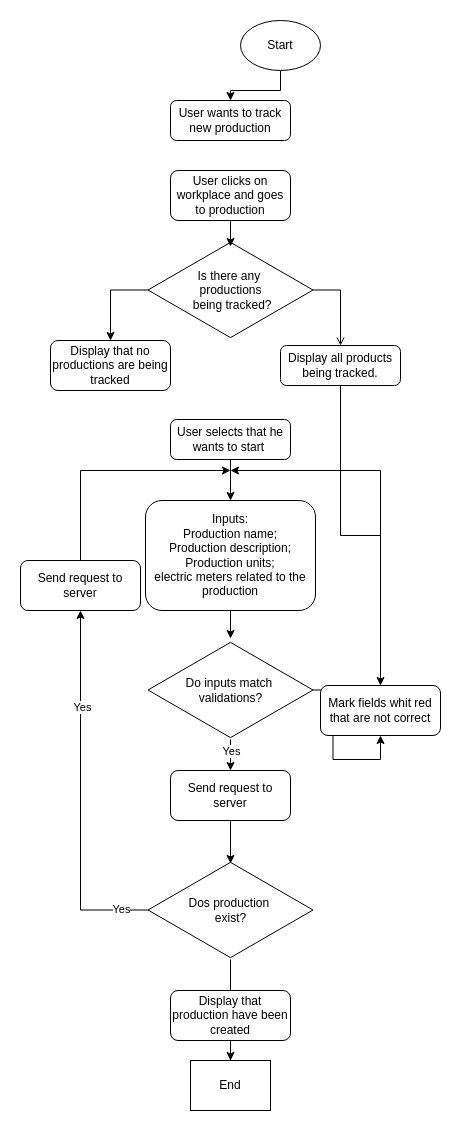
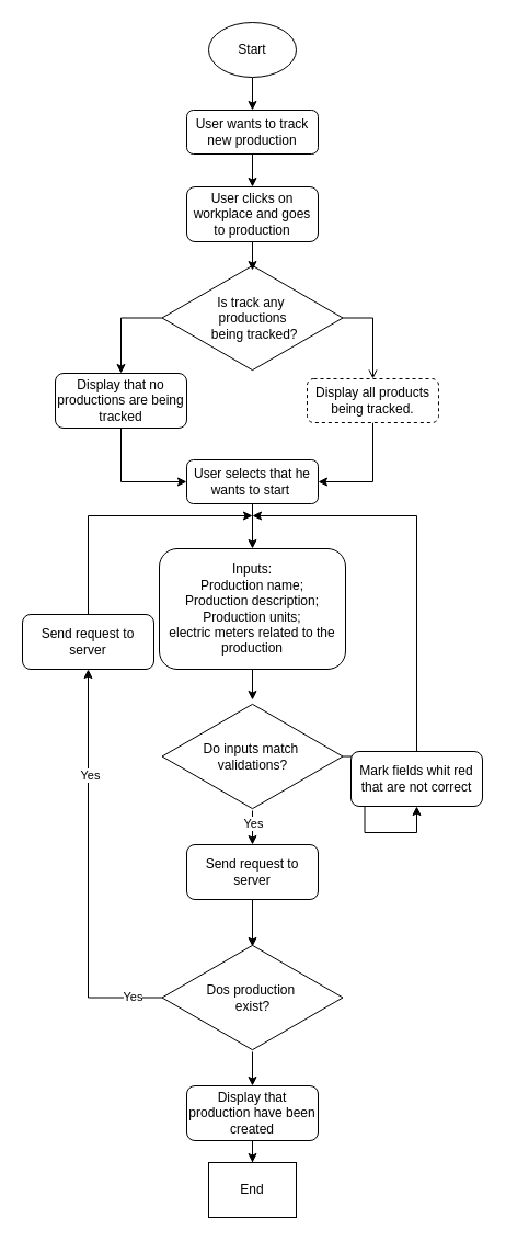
  <mxCell id="0" />
  <mxCell id="1" parent="0" />
+ <mxCell id="2" style="edgeStyle=orthogonalEdgeStyle;rounded=0;orthogonalLoop=1;jettySize=auto;html=1;entryX=0.5;entryY=0;entryDx=0;entryDy=0;" parent="1" source="3" target="6" edge="1"><mxGeometry relative="1" as="geometry" /></mxCell>
  <mxCell id="3" value="User wants to track new production" style="rounded=1;whiteSpace=wrap;html=1;fontSize=12;glass=0;strokeWidth=1;shadow=0;" parent="1" vertex="1"><mxGeometry x="170" y="100" width="120" height="40" as="geometry" /></mxCell>
  <mxCell id="4" style="edgeStyle=orthogonalEdgeStyle;rounded=0;orthogonalLoop=1;jettySize=auto;html=1;" parent="1" source="5" target="3" edge="1"><mxGeometry relative="1" as="geometry" /></mxCell>
- <mxCell id="5" value="Start" style="ellipse;whiteSpace=wrap;html=1;" parent="1" vertex="1"><mxGeometry x="240" y="20" width="80" height="50" as="geometry" /></mxCell>
+ <mxCell id="5" value="Start" style="ellipse;whiteSpace=wrap;html=1;" parent="1" vertex="1"><mxGeometry x="190" y="20" width="80" height="50" as="geometry" /></mxCell>
  <mxCell id="6" value="User clicks on workplace and goes to production" style="rounded=1;whiteSpace=wrap;html=1;fontSize=12;glass=0;strokeWidth=1;shadow=0;" parent="1" vertex="1"><mxGeometry x="170" y="170" width="120" height="50" as="geometry" /></mxCell>
  <mxCell id="7" style="edgeStyle=orthogonalEdgeStyle;rounded=0;orthogonalLoop=1;jettySize=auto;html=1;entryX=0.5;entryY=0;entryDx=0;entryDy=0;endArrow=open;" parent="1" source="9" target="18" edge="1"><mxGeometry relative="1" as="geometry"><Array as="points"><mxPoint x="340" y="290" /></Array></mxGeometry></mxCell>
  <mxCell id="8" style="edgeStyle=orthogonalEdgeStyle;rounded=0;orthogonalLoop=1;jettySize=auto;html=1;entryX=0.5;entryY=0;entryDx=0;entryDy=0;" parent="1" source="9" target="16" edge="1"><mxGeometry relative="1" as="geometry"><Array as="points"><mxPoint x="110" y="290" /></Array></mxGeometry></mxCell>
- <mxCell id="9" value="Is there any&amp;nbsp;&lt;div&gt;productions&lt;/div&gt;&lt;div&gt;&amp;nbsp;being tracked?&lt;/div&gt;" style="html=1;whiteSpace=wrap;aspect=fixed;shape=isoRectangle;" parent="1" vertex="1"><mxGeometry x="147.5" y="240" width="165" height="99" as="geometry" /></mxCell>
+ <mxCell id="9" value="Is track any&amp;nbsp;&lt;div&gt;productions&lt;/div&gt;&lt;div&gt;&amp;nbsp;being tracked?&lt;/div&gt;" style="html=1;whiteSpace=wrap;aspect=fixed;shape=isoRectangle;" parent="1" vertex="1"><mxGeometry x="147.5" y="240" width="165" height="99" as="geometry" /></mxCell>
  <mxCell id="10" style="edgeStyle=orthogonalEdgeStyle;rounded=0;orthogonalLoop=1;jettySize=auto;html=1;entryX=0.5;entryY=0;entryDx=0;entryDy=0;" parent="1" source="14" target="22" edge="1"><mxGeometry relative="1" as="geometry" /></mxCell>
  <mxCell id="11" value="Yes" style="edgeLabel;html=1;align=center;verticalAlign=middle;resizable=0;points=[];" parent="10" vertex="1" connectable="0"><mxGeometry x="-0.755" y="-1" relative="1" as="geometry"><mxPoint x="1" y="5" as="offset" /></mxGeometry></mxCell>
  <mxCell id="12" style="edgeStyle=orthogonalEdgeStyle;rounded=0;orthogonalLoop=1;jettySize=auto;html=1;entryX=0.5;entryY=1;entryDx=0;entryDy=0;" parent="1" source="14" target="26" edge="1"><mxGeometry relative="1" as="geometry" /></mxCell>
  <mxCell id="13" value="No" style="edgeLabel;html=1;align=center;verticalAlign=middle;resizable=0;points=[];" parent="12" vertex="1" connectable="0"><mxGeometry x="-0.585" y="-2" relative="1" as="geometry"><mxPoint x="-3" y="-2" as="offset" /></mxGeometry></mxCell>
  <mxCell id="14" value="Do inputs match&amp;nbsp;&lt;div&gt;validations?&lt;/div&gt;" style="html=1;whiteSpace=wrap;aspect=fixed;shape=isoRectangle;" parent="1" vertex="1"><mxGeometry x="147.5" y="640" width="165" height="99" as="geometry" /></mxCell>
+ <mxCell id="15" style="edgeStyle=orthogonalEdgeStyle;rounded=0;orthogonalLoop=1;jettySize=auto;html=1;entryX=0;entryY=0.5;entryDx=0;entryDy=0;" parent="1" source="16" target="20" edge="1"><mxGeometry relative="1" as="geometry" /></mxCell>
  <mxCell id="16" value="Display that no productions are being tracked" style="rounded=1;whiteSpace=wrap;html=1;fontSize=12;glass=0;strokeWidth=1;shadow=0;" parent="1" vertex="1"><mxGeometry x="50" y="340" width="120" height="50" as="geometry" /></mxCell>
- <mxCell id="17" style="edgeStyle=orthogonalEdgeStyle;rounded=0;orthogonalLoop=1;jettySize=auto;html=1;" parent="1" source="18" target="26" edge="1"><mxGeometry relative="1" as="geometry" /></mxCell>
- <mxCell id="18" value="Display all products being tracked." style="rounded=1;whiteSpace=wrap;html=1;fontSize=12;glass=0;strokeWidth=1;shadow=0;" parent="1" vertex="1"><mxGeometry x="280" y="345" width="120" height="40" as="geometry" /></mxCell>
+ <mxCell id="17" style="edgeStyle=orthogonalEdgeStyle;rounded=0;orthogonalLoop=1;jettySize=auto;html=1;entryX=1;entryY=0.5;entryDx=0;entryDy=0;" parent="1" source="18" target="20" edge="1"><mxGeometry relative="1" as="geometry" /></mxCell>
+ <mxCell id="18" value="Display all products being tracked." style="rounded=1;whiteSpace=wrap;html=1;fontSize=12;glass=0;strokeWidth=1;shadow=0;dashed=1;" parent="1" vertex="1"><mxGeometry x="280" y="345" width="120" height="40" as="geometry" /></mxCell>
  <mxCell id="19" style="edgeStyle=orthogonalEdgeStyle;rounded=0;orthogonalLoop=1;jettySize=auto;html=1;" parent="1" source="20" target="21" edge="1"><mxGeometry relative="1" as="geometry" /></mxCell>
  <mxCell id="20" value="User selects that he wants to start&amp;nbsp;" style="rounded=1;whiteSpace=wrap;html=1;fontSize=12;glass=0;strokeWidth=1;shadow=0;" parent="1" vertex="1"><mxGeometry x="170" y="419" width="120" height="40" as="geometry" /></mxCell>
  <mxCell id="21" value="Inputs:&lt;div&gt;Production name;&lt;/div&gt;&lt;div style=&quot;&quot;&gt;Production description; Production units;&lt;/div&gt;&lt;div style=&quot;&quot;&gt;electric meters related to the production&lt;/div&gt;" style="rounded=1;whiteSpace=wrap;html=1;fontSize=12;glass=0;strokeWidth=1;shadow=0;" parent="1" vertex="1"><mxGeometry x="145" y="500" width="170" height="110" as="geometry" /></mxCell>
  <mxCell id="22" value="Send request to server" style="rounded=1;whiteSpace=wrap;html=1;fontSize=12;glass=0;strokeWidth=1;shadow=0;" parent="1" vertex="1"><mxGeometry x="170" y="770" width="120" height="50" as="geometry" /></mxCell>
  <mxCell id="23" style="edgeStyle=orthogonalEdgeStyle;rounded=0;orthogonalLoop=1;jettySize=auto;html=1;entryX=0.5;entryY=-0.02;entryDx=0;entryDy=0;entryPerimeter=0;" parent="1" source="21" target="14" edge="1"><mxGeometry relative="1" as="geometry" /></mxCell>
  <mxCell id="24" style="edgeStyle=orthogonalEdgeStyle;rounded=0;orthogonalLoop=1;jettySize=auto;html=1;entryX=0.5;entryY=0.061;entryDx=0;entryDy=0;entryPerimeter=0;" parent="1" source="6" target="9" edge="1"><mxGeometry relative="1" as="geometry" /></mxCell>
  <mxCell id="25" style="edgeStyle=orthogonalEdgeStyle;rounded=0;orthogonalLoop=1;jettySize=auto;html=1;" parent="1" source="26" edge="1"><mxGeometry relative="1" as="geometry"><mxPoint x="230" y="470" as="targetPoint" /><Array as="points"><mxPoint x="380" y="470" /></Array></mxGeometry></mxCell>
  <mxCell id="26" value="Mark fields whit red that are not correct" style="rounded=1;whiteSpace=wrap;html=1;fontSize=12;glass=0;strokeWidth=1;shadow=0;" parent="1" vertex="1"><mxGeometry x="320" y="685" width="120" height="50" as="geometry" /></mxCell>
  <mxCell id="27" style="edgeStyle=orthogonalEdgeStyle;rounded=0;orthogonalLoop=1;jettySize=auto;html=1;entryX=0.5;entryY=1;entryDx=0;entryDy=0;" parent="1" source="31" target="34" edge="1"><mxGeometry relative="1" as="geometry" /></mxCell>
  <mxCell id="28" value="Yes" style="edgeLabel;html=1;align=center;verticalAlign=middle;resizable=0;points=[];" parent="27" vertex="1" connectable="0"><mxGeometry x="-0.85" y="-1" relative="1" as="geometry"><mxPoint x="1" as="offset" /></mxGeometry></mxCell>
  <mxCell id="29" value="Yes" style="edgeLabel;html=1;align=center;verticalAlign=middle;resizable=0;points=[];" parent="27" vertex="1" connectable="0"><mxGeometry x="0.477" y="-1" relative="1" as="geometry"><mxPoint as="offset" /></mxGeometry></mxCell>
- <mxCell id="30" style="edgeStyle=orthogonalEdgeStyle;rounded=0;orthogonalLoop=1;jettySize=auto;html=1;entryX=0.5;entryY=0;entryDx=0;entryDy=0;endArrow=none;" parent="1" source="31" target="37" edge="1"><mxGeometry relative="1" as="geometry" /></mxCell>
+ <mxCell id="30" style="edgeStyle=orthogonalEdgeStyle;rounded=0;orthogonalLoop=1;jettySize=auto;html=1;entryX=0.5;entryY=0;entryDx=0;entryDy=0;" parent="1" source="31" target="37" edge="1"><mxGeometry relative="1" as="geometry" /></mxCell>
  <mxCell id="31" value="Dos production&amp;nbsp;&lt;div&gt;exist?&lt;/div&gt;" style="html=1;whiteSpace=wrap;aspect=fixed;shape=isoRectangle;" parent="1" vertex="1"><mxGeometry x="147.5" y="860" width="165" height="99" as="geometry" /></mxCell>
  <mxCell id="32" style="edgeStyle=orthogonalEdgeStyle;rounded=0;orthogonalLoop=1;jettySize=auto;html=1;entryX=0.5;entryY=0.03;entryDx=0;entryDy=0;entryPerimeter=0;" parent="1" source="22" target="31" edge="1"><mxGeometry relative="1" as="geometry" /></mxCell>
  <mxCell id="33" style="edgeStyle=orthogonalEdgeStyle;rounded=0;orthogonalLoop=1;jettySize=auto;html=1;" parent="1" source="34" edge="1"><mxGeometry relative="1" as="geometry"><mxPoint x="230" y="470" as="targetPoint" /><Array as="points"><mxPoint x="80" y="470" /></Array></mxGeometry></mxCell>
  <mxCell id="34" value="Send request to server" style="rounded=1;whiteSpace=wrap;html=1;fontSize=12;glass=0;strokeWidth=1;shadow=0;" parent="1" vertex="1"><mxGeometry x="20" y="560" width="120" height="50" as="geometry" /></mxCell>
  <mxCell id="35" value="End" style="whiteSpace=wrap;html=1;rounded=0;" parent="1" vertex="1"><mxGeometry x="190" y="1060" width="80" height="50" as="geometry" /></mxCell>
  <mxCell id="36" style="edgeStyle=orthogonalEdgeStyle;rounded=0;orthogonalLoop=1;jettySize=auto;html=1;entryX=0.5;entryY=0;entryDx=0;entryDy=0;" parent="1" source="37" target="35" edge="1"><mxGeometry relative="1" as="geometry" /></mxCell>
  <mxCell id="37" value="Display that production have been created" style="rounded=1;whiteSpace=wrap;html=1;fontSize=12;glass=0;strokeWidth=1;shadow=0;" parent="1" vertex="1"><mxGeometry x="170" y="990" width="120" height="50" as="geometry" /></mxCell>
